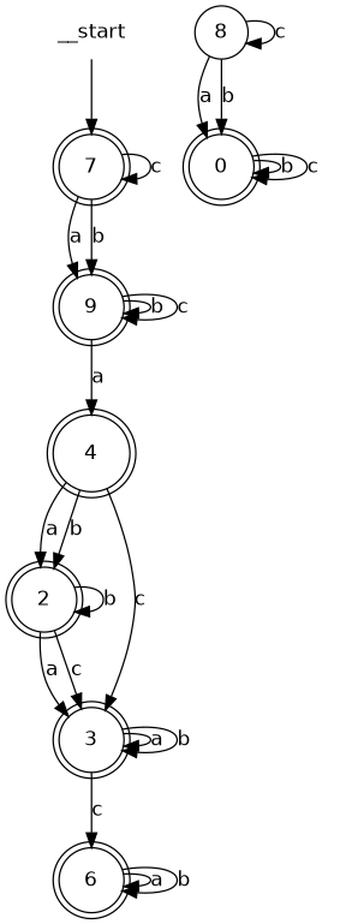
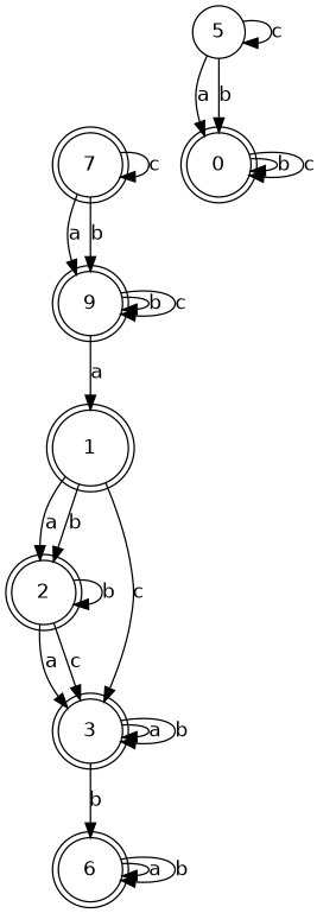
  digraph {
    fontname="DejaVu Sans"
    node [fontname="DejaVu Sans" shape=doublecircle]
    edge [fontname="DejaVu Sans"]
-   __start [shape=none]
    n2 [label=7]
    n3 [label=9]
-   n4 [label=4]
+   n4 [label=1]
    n5 [label=0]
-   n6 [label=8 shape=circle]
+   n6 [label=5 shape=circle]
    n7 [label=2]
    n8 [label=3]
    n9 [label=6]
-   __start -> n2
    n2 -> n2 [label=c]
    n2 -> n3 [label=a]
    n2 -> n3 [label=b]
    n3 -> n3 [label=b]
    n3 -> n3 [label=c]
    n3 -> n4 [label=a]
    n4 -> n7 [label=a]
    n4 -> n7 [label=b]
    n4 -> n8 [label=c]
    n5 -> n5 [label=b]
    n5 -> n5 [label=c]
    n6 -> n5 [label=a]
    n6 -> n5 [label=b]
    n6 -> n6 [label=c]
    n7 -> n7 [label=b]
    n7 -> n8 [label=a]
    n7 -> n8 [label=c]
    n8 -> n8 [label=a]
    n8 -> n8 [label=b]
-   n8 -> n9 [label=c]
+   n8 -> n9 [label=b]
    n9 -> n9 [label=a]
    n9 -> n9 [label=b]
  }
